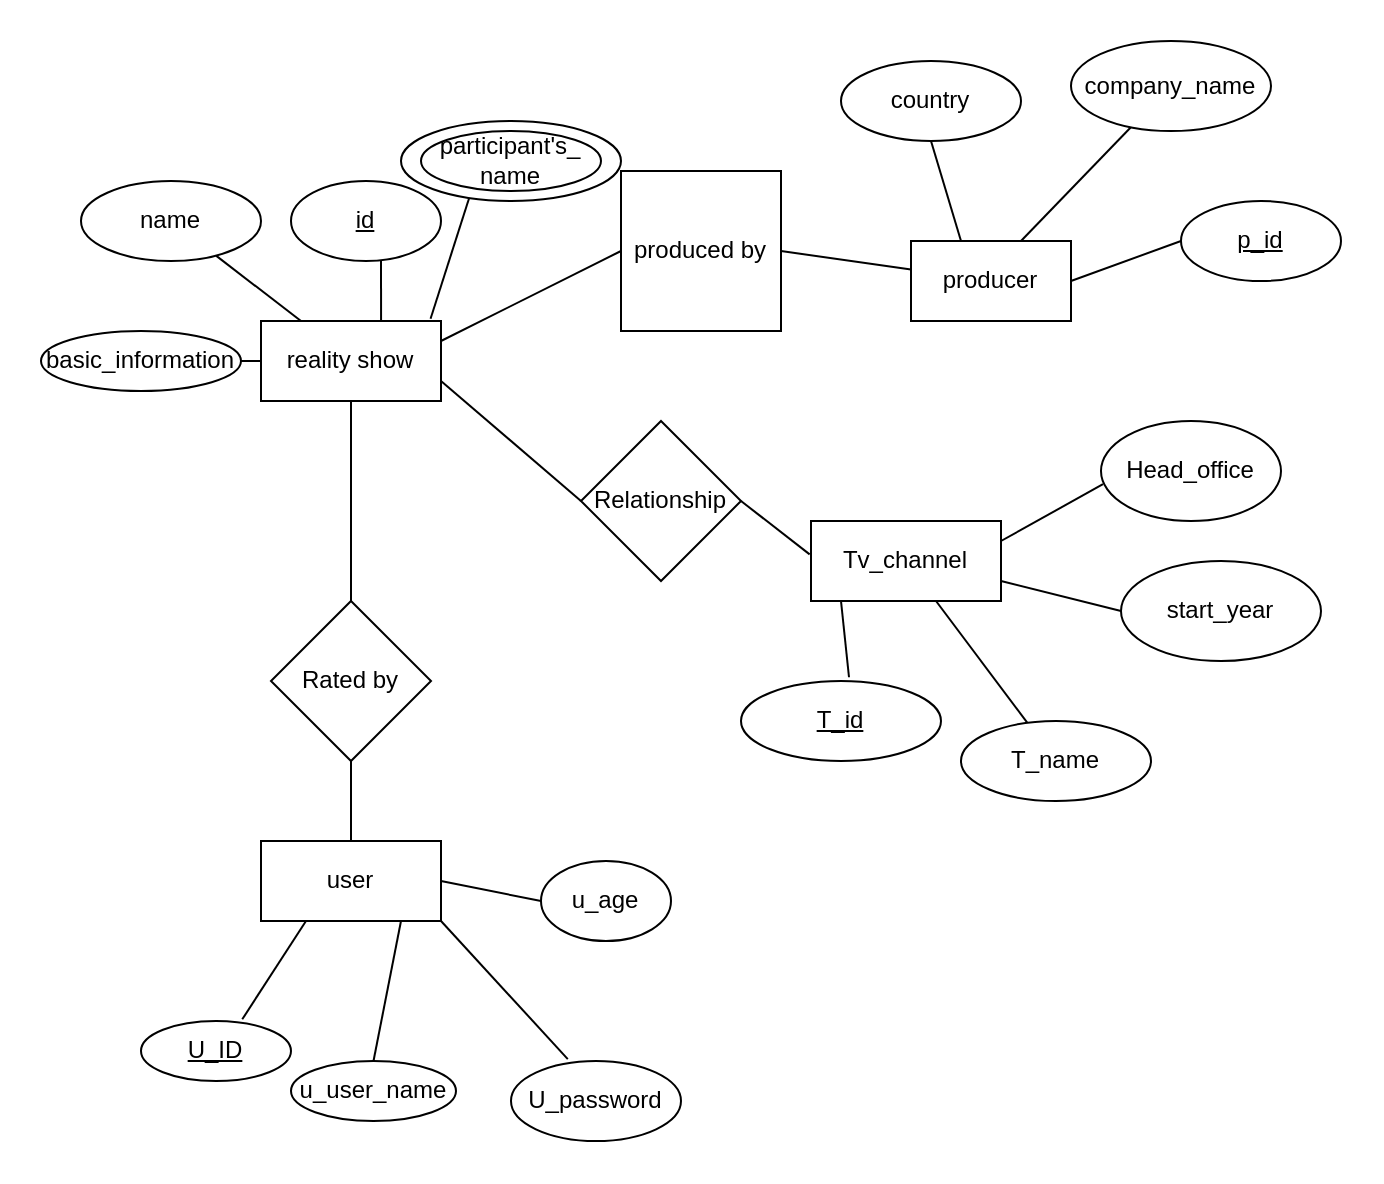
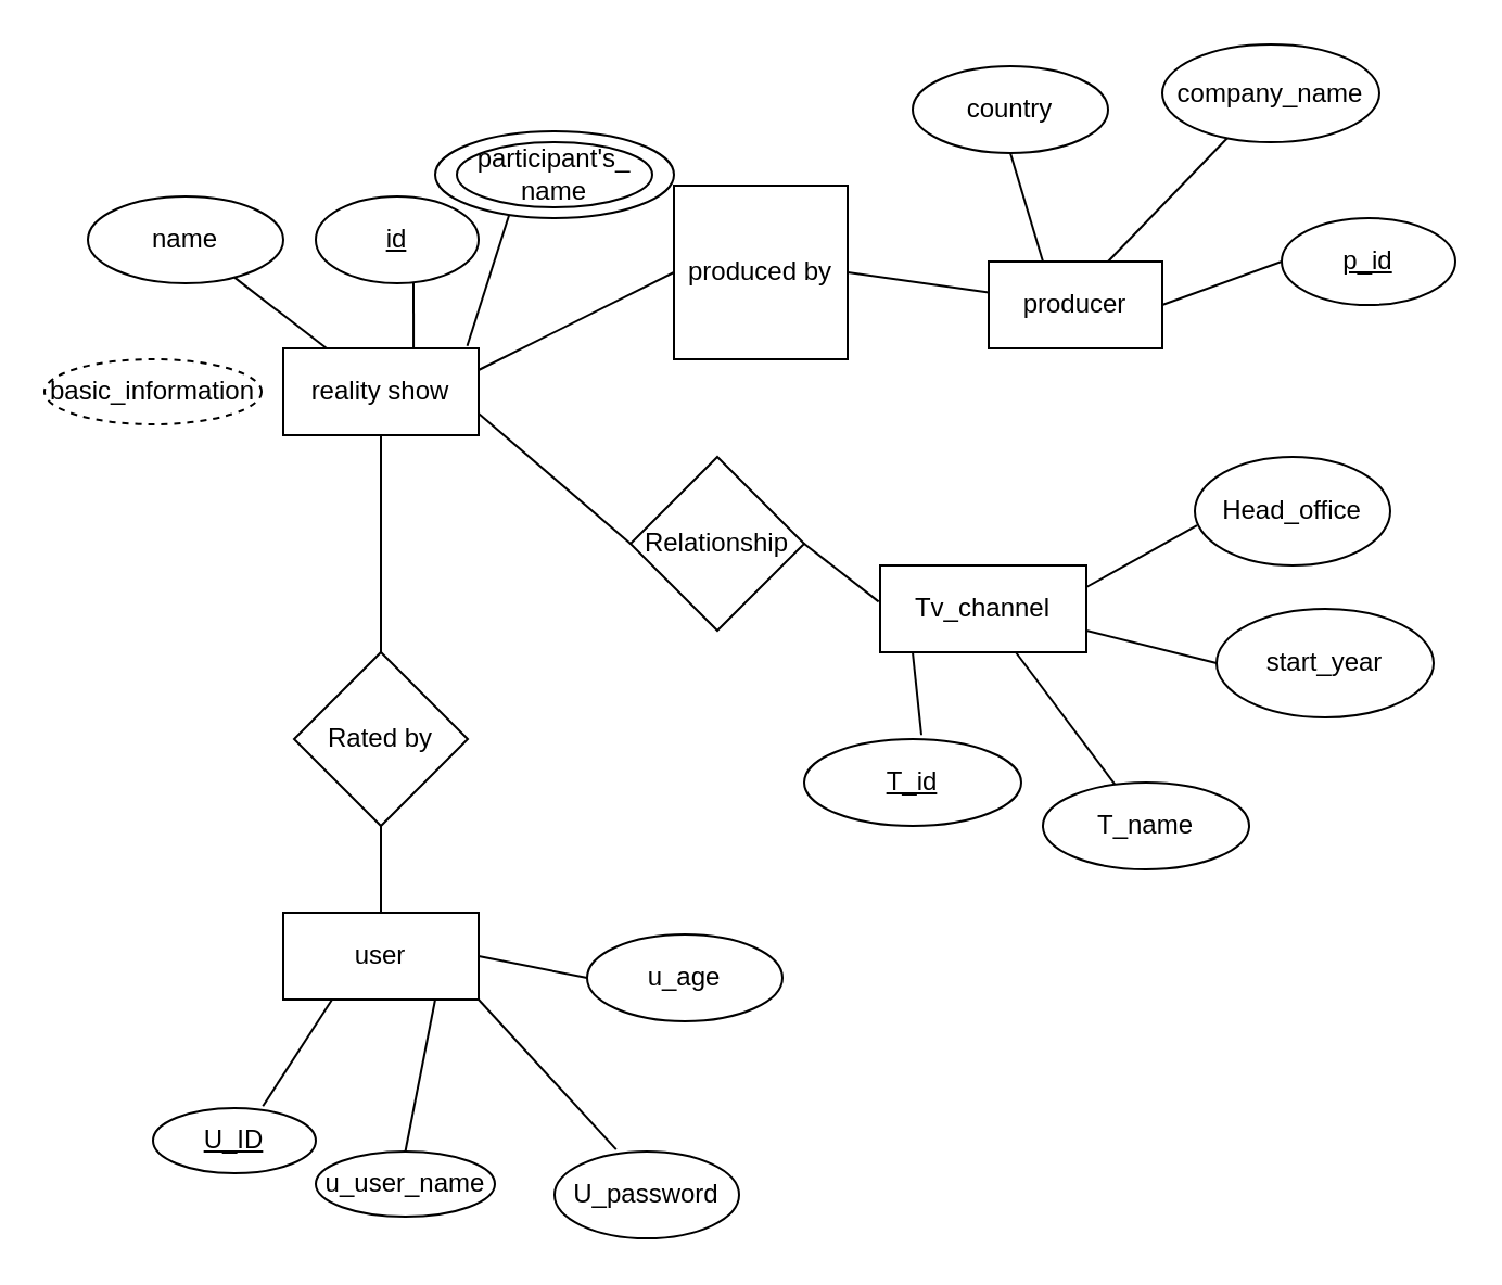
  <mxCell id="0" />
  <mxCell id="1" parent="0" />
  <mxCell id="2" value="reality show" style="rounded=0;whiteSpace=wrap;html=1;" vertex="1" parent="1"><mxGeometry x="130" y="160" width="90" height="40" as="geometry" /></mxCell>
  <mxCell id="3" value="" style="endArrow=none;html=1;rounded=0;" edge="1" parent="1" target="11"><mxGeometry width="50" height="50" relative="1" as="geometry"><mxPoint x="150" y="160" as="sourcePoint" /><mxPoint x="120" y="80" as="targetPoint" /></mxGeometry></mxCell>
  <mxCell id="4" value="" style="endArrow=none;html=1;rounded=0;exitX=0.667;exitY=0;exitDx=0;exitDy=0;exitPerimeter=0;" edge="1" parent="1" source="2"><mxGeometry width="50" height="50" relative="1" as="geometry"><mxPoint x="180" y="160" as="sourcePoint" /><mxPoint x="190" y="120" as="targetPoint" /></mxGeometry></mxCell>
  <mxCell id="5" value="" style="endArrow=none;html=1;rounded=0;exitX=0.942;exitY=-0.029;exitDx=0;exitDy=0;exitPerimeter=0;" edge="1" parent="1" source="2"><mxGeometry width="50" height="50" relative="1" as="geometry"><mxPoint x="210" y="160" as="sourcePoint" /><mxPoint x="240" y="80" as="targetPoint" /></mxGeometry></mxCell>
  <mxCell id="6" value="" style="endArrow=none;html=1;rounded=0;" edge="1" parent="1" source="2" target="34"><mxGeometry width="50" height="50" relative="1" as="geometry"><mxPoint x="175" y="300" as="sourcePoint" /><mxPoint x="174.66" y="200" as="targetPoint" /></mxGeometry></mxCell>
- <mxCell id="7" value="" style="endArrow=none;html=1;rounded=0;exitX=0;exitY=0.5;exitDx=0;exitDy=0;" edge="1" parent="1" source="2" target="8"><mxGeometry width="50" height="50" relative="1" as="geometry"><mxPoint x="100" y="180" as="sourcePoint" /><mxPoint x="130" y="180" as="targetPoint" /></mxGeometry></mxCell>
- <mxCell id="8" value="basic_information" style="ellipse;whiteSpace=wrap;html=1;" vertex="1" parent="1"><mxGeometry x="20" y="165" width="100" height="30" as="geometry" /></mxCell>
+ <mxCell id="8" value="basic_information" style="ellipse;whiteSpace=wrap;html=1;dashed=1;" vertex="1" parent="1"><mxGeometry x="20" y="165" width="100" height="30" as="geometry" /></mxCell>
  <mxCell id="9" value="" style="ellipse;whiteSpace=wrap;html=1;" vertex="1" parent="1"><mxGeometry x="200" y="60" width="110" height="40" as="geometry" /></mxCell>
  <mxCell id="10" value="&lt;u&gt;id&lt;/u&gt;" style="ellipse;whiteSpace=wrap;html=1;" vertex="1" parent="1"><mxGeometry x="145" y="90" width="75" height="40" as="geometry" /></mxCell>
  <mxCell id="11" value="name" style="ellipse;whiteSpace=wrap;html=1;" vertex="1" parent="1"><mxGeometry x="40" y="90" width="90" height="40" as="geometry" /></mxCell>
  <mxCell id="12" value="" style="endArrow=none;html=1;rounded=0;entryX=0;entryY=0.5;entryDx=0;entryDy=0;exitX=1;exitY=0.25;exitDx=0;exitDy=0;" edge="1" parent="1" source="2" target="13"><mxGeometry width="50" height="50" relative="1" as="geometry"><mxPoint x="220" y="180" as="sourcePoint" /><mxPoint x="320" y="140" as="targetPoint" /></mxGeometry></mxCell>
  <mxCell id="13" value="produced by" style="whiteSpace=wrap;html=1;rounded=0;" vertex="1" parent="1"><mxGeometry x="310" y="85" width="80" height="80" as="geometry" /></mxCell>
  <mxCell id="14" value="" style="endArrow=none;html=1;rounded=0;exitX=1;exitY=0.5;exitDx=0;exitDy=0;" edge="1" parent="1" source="13" target="15"><mxGeometry width="50" height="50" relative="1" as="geometry"><mxPoint x="390" y="130" as="sourcePoint" /><mxPoint x="470" y="140" as="targetPoint" /></mxGeometry></mxCell>
  <mxCell id="15" value="producer" style="rounded=0;whiteSpace=wrap;html=1;" vertex="1" parent="1"><mxGeometry x="455" y="120" width="80" height="40" as="geometry" /></mxCell>
  <mxCell id="16" value="" style="endArrow=none;html=1;rounded=0;entryX=0.5;entryY=1;entryDx=0;entryDy=0;" edge="1" parent="1" target="20"><mxGeometry width="50" height="50" relative="1" as="geometry"><mxPoint x="480" y="120" as="sourcePoint" /><mxPoint x="490" y="40" as="targetPoint" /></mxGeometry></mxCell>
  <mxCell id="17" value="" style="endArrow=none;html=1;rounded=0;" edge="1" parent="1" target="19"><mxGeometry width="50" height="50" relative="1" as="geometry"><mxPoint x="510" y="120" as="sourcePoint" /><mxPoint x="570" y="50" as="targetPoint" /></mxGeometry></mxCell>
  <mxCell id="18" value="" style="endArrow=none;html=1;rounded=0;entryX=0;entryY=0.5;entryDx=0;entryDy=0;" edge="1" parent="1" target="21"><mxGeometry width="50" height="50" relative="1" as="geometry"><mxPoint x="535" y="140" as="sourcePoint" /><mxPoint x="590" y="110" as="targetPoint" /></mxGeometry></mxCell>
  <mxCell id="19" value="company_name" style="ellipse;whiteSpace=wrap;html=1;" vertex="1" parent="1"><mxGeometry x="535" y="20" width="100" height="45" as="geometry" /></mxCell>
  <mxCell id="20" value="country" style="ellipse;whiteSpace=wrap;html=1;" vertex="1" parent="1"><mxGeometry x="420" y="30" width="90" height="40" as="geometry" /></mxCell>
  <mxCell id="21" value="&lt;u&gt;p_id&lt;/u&gt;" style="ellipse;whiteSpace=wrap;html=1;" vertex="1" parent="1"><mxGeometry x="590" y="100" width="80" height="40" as="geometry" /></mxCell>
  <mxCell id="22" value="" style="endArrow=none;html=1;rounded=0;exitX=1;exitY=0.75;exitDx=0;exitDy=0;entryX=0;entryY=0.5;entryDx=0;entryDy=0;" edge="1" parent="1" source="2" target="23"><mxGeometry width="50" height="50" relative="1" as="geometry"><mxPoint x="235" y="190" as="sourcePoint" /><mxPoint x="320" y="240" as="targetPoint" /></mxGeometry></mxCell>
  <mxCell id="23" value="Relationship" style="rhombus;whiteSpace=wrap;html=1;" vertex="1" parent="1"><mxGeometry x="290" y="210" width="80" height="80" as="geometry" /></mxCell>
  <mxCell id="24" value="" style="endArrow=none;html=1;rounded=0;entryX=-0.007;entryY=0.417;entryDx=0;entryDy=0;entryPerimeter=0;" edge="1" parent="1" target="25"><mxGeometry width="50" height="50" relative="1" as="geometry"><mxPoint x="370" y="250" as="sourcePoint" /><mxPoint x="402" y="270" as="targetPoint" /></mxGeometry></mxCell>
  <mxCell id="25" value="Tv_channel" style="rounded=0;whiteSpace=wrap;html=1;" vertex="1" parent="1"><mxGeometry x="405" y="260" width="95" height="40" as="geometry" /></mxCell>
  <mxCell id="26" value="" style="endArrow=none;html=1;rounded=0;entryX=0.011;entryY=0.632;entryDx=0;entryDy=0;entryPerimeter=0;" edge="1" parent="1" target="29"><mxGeometry width="50" height="50" relative="1" as="geometry"><mxPoint x="500" y="270" as="sourcePoint" /><mxPoint x="550" y="240" as="targetPoint" /></mxGeometry></mxCell>
  <mxCell id="27" value="" style="endArrow=none;html=1;rounded=0;entryX=0;entryY=0.5;entryDx=0;entryDy=0;" edge="1" parent="1" target="30"><mxGeometry width="50" height="50" relative="1" as="geometry"><mxPoint x="500" y="290" as="sourcePoint" /><mxPoint x="560" y="300" as="targetPoint" /></mxGeometry></mxCell>
  <mxCell id="28" value="" style="endArrow=none;html=1;rounded=0;" edge="1" parent="1" source="25" target="31"><mxGeometry width="50" height="50" relative="1" as="geometry"><mxPoint x="470" y="305" as="sourcePoint" /><mxPoint x="500" y="360" as="targetPoint" /></mxGeometry></mxCell>
  <mxCell id="29" value="Head_office" style="ellipse;whiteSpace=wrap;html=1;" vertex="1" parent="1"><mxGeometry x="550" y="210" width="90" height="50" as="geometry" /></mxCell>
  <mxCell id="30" value="start_year" style="ellipse;whiteSpace=wrap;html=1;" vertex="1" parent="1"><mxGeometry x="560" y="280" width="100" height="50" as="geometry" /></mxCell>
  <mxCell id="31" value="T_name" style="ellipse;whiteSpace=wrap;html=1;" vertex="1" parent="1"><mxGeometry x="480" y="360" width="95" height="40" as="geometry" /></mxCell>
  <mxCell id="32" value="&lt;u&gt;T_id&lt;/u&gt;" style="ellipse;whiteSpace=wrap;html=1;" vertex="1" parent="1"><mxGeometry x="370" y="340" width="100" height="40" as="geometry" /></mxCell>
  <mxCell id="33" value="" style="endArrow=none;html=1;rounded=0;exitX=0.54;exitY=-0.047;exitDx=0;exitDy=0;exitPerimeter=0;" edge="1" parent="1" source="32"><mxGeometry width="50" height="50" relative="1" as="geometry"><mxPoint x="370" y="350" as="sourcePoint" /><mxPoint x="420" y="300" as="targetPoint" /></mxGeometry></mxCell>
  <mxCell id="34" value="Rated by" style="rhombus;whiteSpace=wrap;html=1;" vertex="1" parent="1"><mxGeometry x="135" y="300" width="80" height="80" as="geometry" /></mxCell>
  <mxCell id="35" value="" style="endArrow=none;html=1;rounded=0;entryX=0.5;entryY=1;entryDx=0;entryDy=0;" edge="1" parent="1" target="34"><mxGeometry width="50" height="50" relative="1" as="geometry"><mxPoint x="175" y="430" as="sourcePoint" /><mxPoint x="180" y="380" as="targetPoint" /></mxGeometry></mxCell>
  <mxCell id="36" value="user" style="rounded=0;whiteSpace=wrap;html=1;" vertex="1" parent="1"><mxGeometry x="130" y="420" width="90" height="40" as="geometry" /></mxCell>
  <mxCell id="37" value="" style="endArrow=none;html=1;rounded=0;entryX=0.25;entryY=1;entryDx=0;entryDy=0;exitX=0.675;exitY=-0.028;exitDx=0;exitDy=0;exitPerimeter=0;" edge="1" parent="1" source="44" target="36"><mxGeometry width="50" height="50" relative="1" as="geometry"><mxPoint x="120" y="510" as="sourcePoint" /><mxPoint x="160" y="460" as="targetPoint" /></mxGeometry></mxCell>
  <mxCell id="38" value="" style="endArrow=none;html=1;rounded=0;exitX=0.5;exitY=0;exitDx=0;exitDy=0;" edge="1" parent="1" source="43"><mxGeometry width="50" height="50" relative="1" as="geometry"><mxPoint x="200" y="530" as="sourcePoint" /><mxPoint x="200" y="460" as="targetPoint" /></mxGeometry></mxCell>
  <mxCell id="39" value="" style="endArrow=none;html=1;rounded=0;entryX=1;entryY=1;entryDx=0;entryDy=0;exitX=0.334;exitY=-0.024;exitDx=0;exitDy=0;exitPerimeter=0;" edge="1" parent="1" source="42" target="36"><mxGeometry width="50" height="50" relative="1" as="geometry"><mxPoint x="290" y="540" as="sourcePoint" /><mxPoint x="400" y="420" as="targetPoint" /></mxGeometry></mxCell>
  <mxCell id="40" value="" style="endArrow=none;html=1;rounded=0;entryX=1;entryY=0.5;entryDx=0;entryDy=0;exitX=0;exitY=0.5;exitDx=0;exitDy=0;" edge="1" parent="1" source="41" target="36"><mxGeometry width="50" height="50" relative="1" as="geometry"><mxPoint x="280" y="450" as="sourcePoint" /><mxPoint x="130" y="440" as="targetPoint" /></mxGeometry></mxCell>
- <mxCell id="41" value="u_age" style="ellipse;whiteSpace=wrap;html=1;" vertex="1" parent="1"><mxGeometry x="270" y="430" width="65" height="40" as="geometry" /></mxCell>
+ <mxCell id="41" value="u_age" style="ellipse;whiteSpace=wrap;html=1;" vertex="1" parent="1"><mxGeometry x="270" y="430" width="90" height="40" as="geometry" /></mxCell>
  <mxCell id="42" value="U_password" style="ellipse;whiteSpace=wrap;html=1;" vertex="1" parent="1"><mxGeometry x="255" y="530" width="85" height="40" as="geometry" /></mxCell>
  <mxCell id="43" value="u_user_name" style="ellipse;whiteSpace=wrap;html=1;" vertex="1" parent="1"><mxGeometry x="145" y="530" width="82.5" height="30" as="geometry" /></mxCell>
  <mxCell id="44" value="&lt;u&gt;U_ID&lt;/u&gt;" style="ellipse;whiteSpace=wrap;html=1;" vertex="1" parent="1"><mxGeometry x="70" y="510" width="75" height="30" as="geometry" /></mxCell>
  <mxCell id="45" value="participant's_&lt;br&gt;name" style="ellipse;whiteSpace=wrap;html=1;" vertex="1" parent="1"><mxGeometry x="210" y="65" width="90" height="30" as="geometry" /></mxCell>
